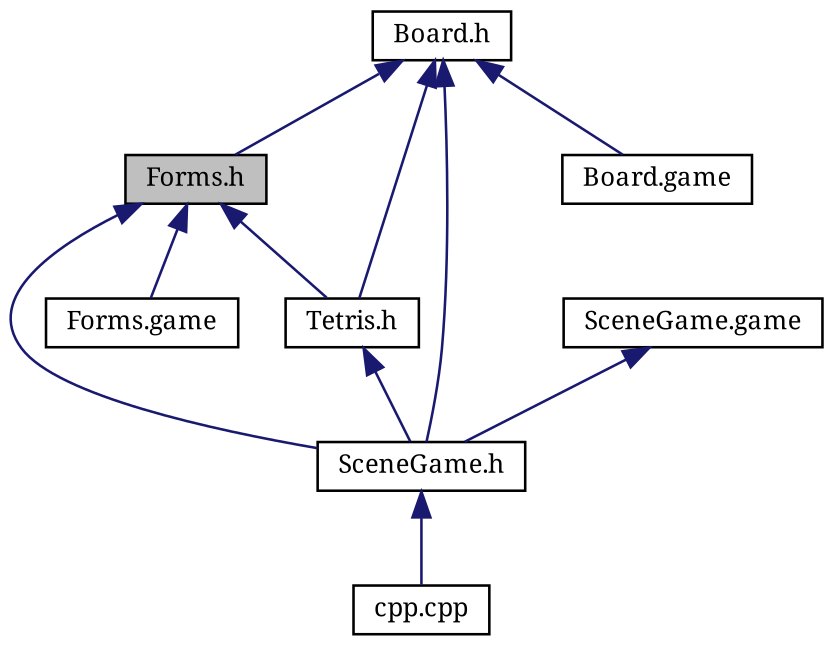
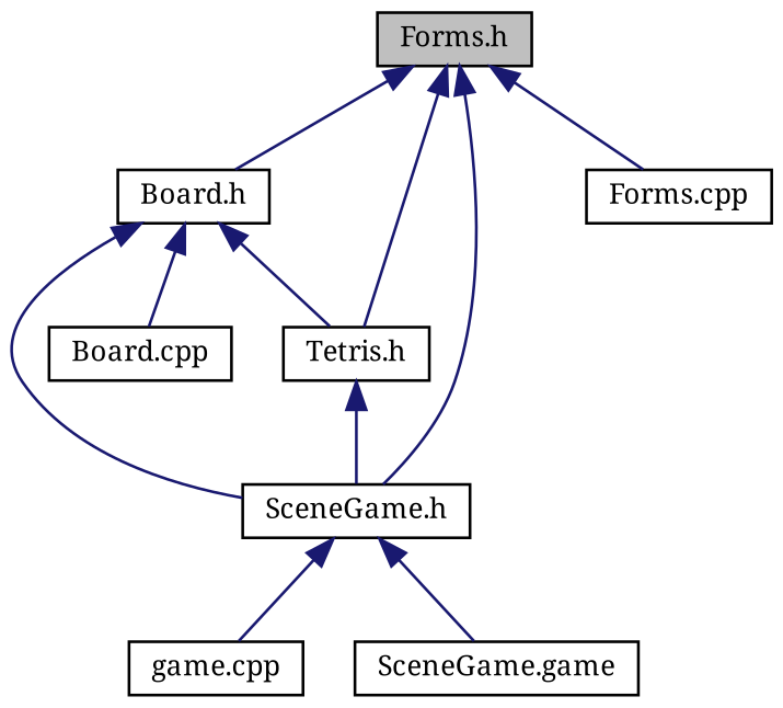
  digraph {
    fontname="Noto Serif"
    node [color=black fillcolor=white fontname="Noto Serif" fontsize=10 shape=record style=filled]
    edge [color=midnightblue dir=back fontname="Noto Serif" fontsize=10 labelfontname=Helvetica labelfontsize=10 style=solid]
    n1 [fillcolor=grey75 fontcolor=black height=0.2 label="Forms.h" width=0.4]
    n2 [height=0.2 label="Board.h" width=0.4]
    n3 [height=0.2 label="SceneGame.h" width=0.4]
    n4 [height=0.2 label="Tetris.h" width=0.4]
-   n5 [height=0.2 label="Forms.game" width=0.4]
-   n6 [height=0.2 label="Board.game" width=0.4]
-   n7 [height=0.2 label="cpp.cpp" width=0.4]
+   n5 [height=0.2 label="Forms.cpp" width=0.4]
+   n6 [height=0.2 label="Board.cpp" width=0.4]
+   n7 [height=0.2 label="game.cpp" width=0.4]
    n8 [height=0.2 label="SceneGame.game" width=0.4]
-   n2 -> n1
+   n1 -> n2
    n1 -> n3
    n1 -> n4
    n1 -> n5
    n2 -> n3
    n2 -> n4
    n2 -> n6
    n3 -> n7
-   n8 -> n3
+   n3 -> n8
    n4 -> n3
  }
